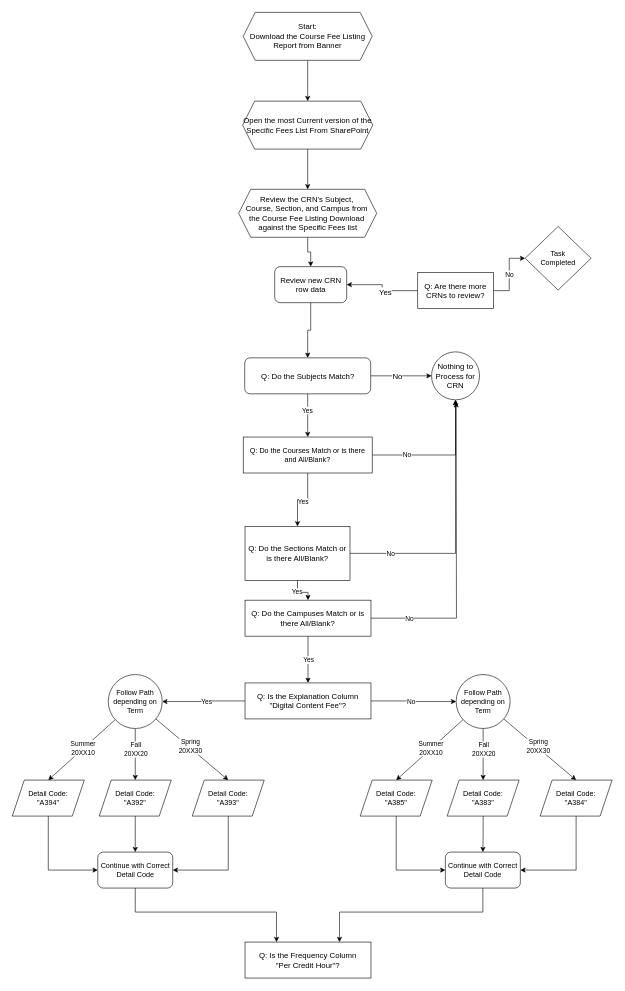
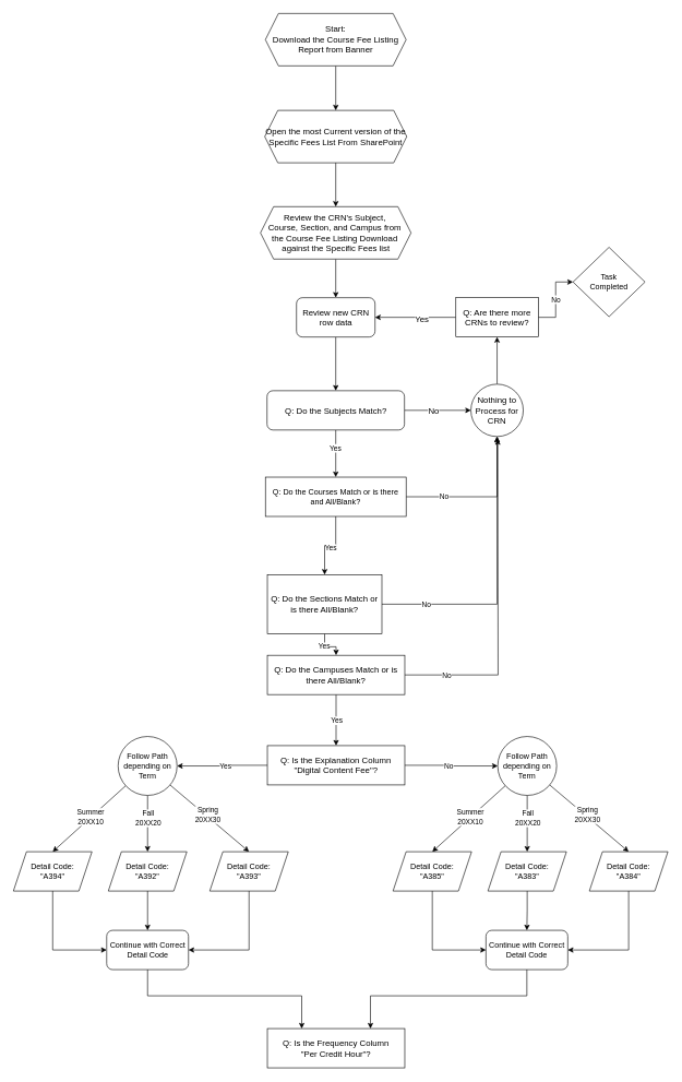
  <mxCell id="0" />
  <mxCell id="1" parent="0" />
  <mxCell id="2" style="edgeStyle=orthogonalEdgeStyle;rounded=0;orthogonalLoop=1;jettySize=auto;html=1;entryX=0;entryY=0.5;entryDx=0;entryDy=0;fontSize=13;" edge="1" parent="1" source="6" target="16"><mxGeometry relative="1" as="geometry" /></mxCell>
  <mxCell id="3" value="No" style="edgeLabel;html=1;align=center;verticalAlign=middle;resizable=0;points=[];fontSize=13;" vertex="1" connectable="0" parent="2"><mxGeometry x="-0.14" y="1" relative="1" as="geometry"><mxPoint as="offset" /></mxGeometry></mxCell>
  <mxCell id="4" style="edgeStyle=orthogonalEdgeStyle;rounded=0;orthogonalLoop=1;jettySize=auto;html=1;entryX=0.5;entryY=0;entryDx=0;entryDy=0;" edge="1" parent="1" source="6" target="26"><mxGeometry relative="1" as="geometry" /></mxCell>
  <mxCell id="5" value="Yes" style="edgeLabel;html=1;align=center;verticalAlign=middle;resizable=0;points=[];" vertex="1" connectable="0" parent="4"><mxGeometry x="-0.259" y="2" relative="1" as="geometry"><mxPoint x="-3" as="offset" /></mxGeometry></mxCell>
  <mxCell id="6" value="Q: Do the Subjects Match?" style="whiteSpace=wrap;html=1;fontSize=13;rounded=1;" parent="1" vertex="1"><mxGeometry x="407.5" y="596" width="210" height="60" as="geometry" /></mxCell>
  <mxCell id="7" style="edgeStyle=orthogonalEdgeStyle;rounded=0;orthogonalLoop=1;jettySize=auto;html=1;entryX=0.5;entryY=0;entryDx=0;entryDy=0;fontSize=13;" parent="1" source="8" target="10" edge="1"><mxGeometry relative="1" as="geometry" /></mxCell>
  <mxCell id="8" value="Start:&lt;div&gt;Download the Course Fee Listing Report from Banner&lt;/div&gt;" style="shape=hexagon;perimeter=hexagonPerimeter2;whiteSpace=wrap;html=1;fixedSize=1;fontSize=13;" parent="1" vertex="1"><mxGeometry x="405" width="215" height="80" as="geometry" y="20" /></mxCell>
  <mxCell id="9" style="edgeStyle=orthogonalEdgeStyle;rounded=0;orthogonalLoop=1;jettySize=auto;html=1;entryX=0.5;entryY=0;entryDx=0;entryDy=0;fontSize=13;" parent="1" source="10" target="12" edge="1"><mxGeometry relative="1" as="geometry" /></mxCell>
  <mxCell id="10" value="Open the most Current version of the Specific Fees List From SharePoint" style="shape=hexagon;perimeter=hexagonPerimeter2;whiteSpace=wrap;html=1;fixedSize=1;fontSize=13;" parent="1" vertex="1"><mxGeometry x="404" y="168" width="217" height="80" as="geometry" /></mxCell>
  <mxCell id="11" style="edgeStyle=orthogonalEdgeStyle;rounded=0;orthogonalLoop=1;jettySize=auto;html=1;entryX=0.5;entryY=0;entryDx=0;entryDy=0;fontSize=13;" edge="1" parent="1" source="12" target="14"><mxGeometry relative="1" as="geometry" /></mxCell>
  <mxCell id="12" value="Review the CRN's Subject,&amp;nbsp;&lt;div&gt;Course, Section, and Campus from&amp;nbsp;&lt;/div&gt;&lt;div&gt;the Course Fee Listing Download&amp;nbsp;&lt;/div&gt;&lt;div&gt;against the Specific Fees list&lt;/div&gt;" style="shape=hexagon;perimeter=hexagonPerimeter2;whiteSpace=wrap;html=1;fixedSize=1;fontSize=13;" parent="1" vertex="1"><mxGeometry x="397.5" y="315" width="230" height="80" as="geometry" /></mxCell>
  <mxCell id="13" style="edgeStyle=orthogonalEdgeStyle;rounded=0;orthogonalLoop=1;jettySize=auto;html=1;entryX=0.5;entryY=0;entryDx=0;entryDy=0;fontSize=13;" edge="1" parent="1" source="14" target="6"><mxGeometry relative="1" as="geometry" /></mxCell>
- <mxCell id="14" value="Review new CRN&lt;div&gt;row data&lt;/div&gt;" style="rounded=1;whiteSpace=wrap;html=1;fontSize=13;" vertex="1" parent="1"><mxGeometry x="457.5" y="444" width="120" height="60" as="geometry" /></mxCell>
+ <mxCell id="14" value="Review new CRN&lt;div&gt;row data&lt;/div&gt;" style="rounded=1;whiteSpace=wrap;html=1;fontSize=13;" vertex="1" parent="1"><mxGeometry x="452.5" y="454" width="120" height="60" as="geometry" /></mxCell>
+ <mxCell id="15" style="edgeStyle=orthogonalEdgeStyle;rounded=0;orthogonalLoop=1;jettySize=auto;html=1;entryX=0.5;entryY=1;entryDx=0;entryDy=0;fontSize=13;" edge="1" parent="1" source="16" target="20"><mxGeometry relative="1" as="geometry" /></mxCell>
  <mxCell id="16" value="Nothing to Process for CRN" style="ellipse;whiteSpace=wrap;html=1;aspect=fixed;fontSize=13;" vertex="1" parent="1"><mxGeometry x="719" y="586" width="80" height="80" as="geometry" /></mxCell>
  <mxCell id="17" style="edgeStyle=orthogonalEdgeStyle;rounded=0;orthogonalLoop=1;jettySize=auto;html=1;entryX=1;entryY=0.5;entryDx=0;entryDy=0;fontSize=13;" edge="1" parent="1" source="20" target="14"><mxGeometry relative="1" as="geometry" /></mxCell>
  <mxCell id="18" value="Yes" style="edgeLabel;html=1;align=center;verticalAlign=middle;resizable=0;points=[];fontSize=13;" vertex="1" connectable="0" parent="17"><mxGeometry x="-0.139" y="5" relative="1" as="geometry"><mxPoint y="-4" as="offset" /></mxGeometry></mxCell>
  <mxCell id="19" value="No" style="edgeStyle=orthogonalEdgeStyle;rounded=0;orthogonalLoop=1;jettySize=auto;html=1;" edge="1" parent="1" source="20" target="21"><mxGeometry relative="1" as="geometry"><mxPoint x="950" y="484" as="targetPoint" /></mxGeometry></mxCell>
  <mxCell id="20" value="Q: Are there more CRNs to review?" style="rounded=0;whiteSpace=wrap;html=1;fontSize=13;" vertex="1" parent="1"><mxGeometry x="696" y="454" width="126" height="60" as="geometry" /></mxCell>
  <mxCell id="21" value="Task&lt;div&gt;Completed&lt;/div&gt;" style="rhombus;whiteSpace=wrap;html=1;" vertex="1" parent="1"><mxGeometry x="875" y="377" width="110" height="106" as="geometry" /></mxCell>
  <mxCell id="22" style="edgeStyle=orthogonalEdgeStyle;rounded=0;orthogonalLoop=1;jettySize=auto;html=1;entryX=0.5;entryY=0;entryDx=0;entryDy=0;" edge="1" parent="1" source="26" target="31"><mxGeometry relative="1" as="geometry" /></mxCell>
  <mxCell id="23" value="Yes" style="edgeLabel;html=1;align=center;verticalAlign=middle;resizable=0;points=[];" vertex="1" connectable="0" parent="22"><mxGeometry x="-0.076" y="4" relative="1" as="geometry"><mxPoint x="-4" as="offset" /></mxGeometry></mxCell>
  <mxCell id="24" style="edgeStyle=orthogonalEdgeStyle;rounded=0;orthogonalLoop=1;jettySize=auto;html=1;entryX=0.5;entryY=1;entryDx=0;entryDy=0;" edge="1" parent="1" source="26" target="16"><mxGeometry relative="1" as="geometry" /></mxCell>
  <mxCell id="25" value="No" style="edgeLabel;html=1;align=center;verticalAlign=middle;resizable=0;points=[];" vertex="1" connectable="0" parent="24"><mxGeometry x="-0.283" y="2" relative="1" as="geometry"><mxPoint x="-26" as="offset" /></mxGeometry></mxCell>
  <mxCell id="26" value="Q: Do the Courses Match or is there and All/Blank?" style="rounded=0;whiteSpace=wrap;html=1;" vertex="1" parent="1"><mxGeometry x="405" y="728" width="215" height="60" as="geometry" /></mxCell>
  <mxCell id="27" style="edgeStyle=orthogonalEdgeStyle;rounded=0;orthogonalLoop=1;jettySize=auto;html=1;entryX=0.5;entryY=1;entryDx=0;entryDy=0;" edge="1" parent="1" source="31" target="16"><mxGeometry relative="1" as="geometry" /></mxCell>
  <mxCell id="28" value="No" style="edgeLabel;html=1;align=center;verticalAlign=middle;resizable=0;points=[];" vertex="1" connectable="0" parent="27"><mxGeometry x="-0.787" y="-1" relative="1" as="geometry"><mxPoint x="21" y="-1" as="offset" /></mxGeometry></mxCell>
  <mxCell id="29" style="edgeStyle=orthogonalEdgeStyle;rounded=0;orthogonalLoop=1;jettySize=auto;html=1;entryX=0.5;entryY=0;entryDx=0;entryDy=0;" edge="1" parent="1" source="31" target="36"><mxGeometry relative="1" as="geometry" /></mxCell>
  <mxCell id="30" value="Yes" style="edgeLabel;html=1;align=center;verticalAlign=middle;resizable=0;points=[];" vertex="1" connectable="0" parent="29"><mxGeometry x="-0.238" y="-1" relative="1" as="geometry"><mxPoint as="offset" /></mxGeometry></mxCell>
  <mxCell id="31" value="Q: Do the Sections Match or is there All/Blank?" style="rounded=0;whiteSpace=wrap;html=1;fontSize=13;" vertex="1" parent="1"><mxGeometry x="408" y="877" width="175" height="90" as="geometry" /></mxCell>
  <mxCell id="32" style="edgeStyle=orthogonalEdgeStyle;rounded=0;orthogonalLoop=1;jettySize=auto;html=1;" edge="1" parent="1" source="36"><mxGeometry relative="1" as="geometry"><mxPoint x="760" y="670" as="targetPoint" /></mxGeometry></mxCell>
  <mxCell id="33" value="No" style="edgeLabel;html=1;align=center;verticalAlign=middle;resizable=0;points=[];" vertex="1" connectable="0" parent="32"><mxGeometry x="-0.749" y="-3" relative="1" as="geometry"><mxPoint y="-3" as="offset" /></mxGeometry></mxCell>
  <mxCell id="34" style="edgeStyle=orthogonalEdgeStyle;rounded=0;orthogonalLoop=1;jettySize=auto;html=1;entryX=0.5;entryY=0;entryDx=0;entryDy=0;" edge="1" parent="1" source="36" target="41"><mxGeometry relative="1" as="geometry" /></mxCell>
  <mxCell id="35" value="Yes" style="edgeLabel;html=1;align=center;verticalAlign=middle;resizable=0;points=[];" vertex="1" connectable="0" parent="34"><mxGeometry x="0.009" y="3" relative="1" as="geometry"><mxPoint x="-3" as="offset" /></mxGeometry></mxCell>
  <mxCell id="36" value="Q: Do the Campuses Match or is there All/Blank?" style="rounded=0;whiteSpace=wrap;html=1;fontSize=13;" vertex="1" parent="1"><mxGeometry x="408" y="1000" width="210" height="60" as="geometry" /></mxCell>
  <mxCell id="37" style="edgeStyle=orthogonalEdgeStyle;rounded=0;orthogonalLoop=1;jettySize=auto;html=1;entryX=1;entryY=0.5;entryDx=0;entryDy=0;" edge="1" parent="1" source="41" target="48"><mxGeometry relative="1" as="geometry" /></mxCell>
  <mxCell id="38" value="Yes" style="edgeLabel;html=1;align=center;verticalAlign=middle;resizable=0;points=[];" vertex="1" connectable="0" parent="37"><mxGeometry x="-0.074" y="7" relative="1" as="geometry"><mxPoint x="-1" y="-6" as="offset" /></mxGeometry></mxCell>
  <mxCell id="39" style="edgeStyle=orthogonalEdgeStyle;rounded=0;orthogonalLoop=1;jettySize=auto;html=1;entryX=0;entryY=0.5;entryDx=0;entryDy=0;" edge="1" parent="1" source="41" target="61"><mxGeometry relative="1" as="geometry"><mxPoint x="710" y="1169" as="targetPoint" /></mxGeometry></mxCell>
  <mxCell id="40" value="No" style="edgeLabel;html=1;align=center;verticalAlign=middle;resizable=0;points=[];" vertex="1" connectable="0" parent="39"><mxGeometry x="-0.082" y="-4" relative="1" as="geometry"><mxPoint y="-3" as="offset" /></mxGeometry></mxCell>
  <mxCell id="41" value="Q: Is the Explanation Column&lt;div&gt;&quot;Digital Content Fee&quot;?&lt;/div&gt;" style="rounded=0;whiteSpace=wrap;html=1;fontSize=13;" vertex="1" parent="1"><mxGeometry x="408" y="1138" width="210" height="60" as="geometry" /></mxCell>
  <mxCell id="42" style="rounded=0;orthogonalLoop=1;jettySize=auto;html=1;entryX=0.5;entryY=0;entryDx=0;entryDy=0;" edge="1" parent="1" source="48" target="50"><mxGeometry relative="1" as="geometry" /></mxCell>
  <mxCell id="43" value="Summer&lt;div&gt;20XX10&lt;/div&gt;" style="edgeLabel;html=1;align=center;verticalAlign=middle;resizable=0;points=[];" vertex="1" connectable="0" parent="42"><mxGeometry x="0.215" relative="1" as="geometry"><mxPoint x="13" y="-14" as="offset" /></mxGeometry></mxCell>
  <mxCell id="44" style="rounded=0;orthogonalLoop=1;jettySize=auto;html=1;entryX=0.5;entryY=0;entryDx=0;entryDy=0;" edge="1" parent="1" source="48" target="54"><mxGeometry relative="1" as="geometry" /></mxCell>
  <mxCell id="45" value="Spring&lt;div&gt;20XX30&lt;/div&gt;" style="edgeLabel;html=1;align=center;verticalAlign=middle;resizable=0;points=[];" vertex="1" connectable="0" parent="44"><mxGeometry x="-0.189" y="4" relative="1" as="geometry"><mxPoint x="6" y="7" as="offset" /></mxGeometry></mxCell>
  <mxCell id="46" style="edgeStyle=orthogonalEdgeStyle;rounded=0;orthogonalLoop=1;jettySize=auto;html=1;entryX=0.5;entryY=0;entryDx=0;entryDy=0;" edge="1" parent="1" source="48" target="52"><mxGeometry relative="1" as="geometry" /></mxCell>
  <mxCell id="47" value="Fall&lt;div&gt;20XX20&lt;/div&gt;" style="edgeLabel;html=1;align=center;verticalAlign=middle;resizable=0;points=[];" vertex="1" connectable="0" parent="46"><mxGeometry x="-0.101" relative="1" as="geometry"><mxPoint y="-5" as="offset" /></mxGeometry></mxCell>
  <mxCell id="48" value="Follow Path depending on Term" style="ellipse;whiteSpace=wrap;html=1;aspect=fixed;" vertex="1" parent="1"><mxGeometry x="180" y="1124" width="90" height="90" as="geometry" /></mxCell>
  <mxCell id="49" style="edgeStyle=orthogonalEdgeStyle;rounded=0;orthogonalLoop=1;jettySize=auto;html=1;entryX=0;entryY=0.5;entryDx=0;entryDy=0;" edge="1" parent="1" source="50" target="69"><mxGeometry relative="1" as="geometry"><Array as="points"><mxPoint y="1450" x="80" /></Array></mxGeometry></mxCell>
  <mxCell id="50" value="Detail Code:&lt;div&gt;&quot;A394&quot;&lt;/div&gt;" style="shape=parallelogram;perimeter=parallelogramPerimeter;whiteSpace=wrap;html=1;fixedSize=1;" vertex="1" parent="1"><mxGeometry x="20" y="1300" width="120" height="60" as="geometry" /></mxCell>
  <mxCell id="51" style="edgeStyle=orthogonalEdgeStyle;rounded=0;orthogonalLoop=1;jettySize=auto;html=1;entryX=0.5;entryY=0;entryDx=0;entryDy=0;" edge="1" parent="1" source="52" target="69"><mxGeometry relative="1" as="geometry" /></mxCell>
  <mxCell id="52" value="Detail Code:&lt;div&gt;&quot;A392&quot;&lt;/div&gt;" style="shape=parallelogram;perimeter=parallelogramPerimeter;whiteSpace=wrap;html=1;fixedSize=1;" vertex="1" parent="1"><mxGeometry x="165" y="1300" width="120" height="60" as="geometry" /></mxCell>
  <mxCell id="53" style="edgeStyle=orthogonalEdgeStyle;rounded=0;orthogonalLoop=1;jettySize=auto;html=1;entryX=1;entryY=0.5;entryDx=0;entryDy=0;" edge="1" parent="1" source="54" target="69"><mxGeometry relative="1" as="geometry"><Array as="points"><mxPoint x="380" y="1450" /></Array></mxGeometry></mxCell>
  <mxCell id="54" value="Detail Code:&lt;div&gt;&quot;A393&quot;&lt;/div&gt;" style="shape=parallelogram;perimeter=parallelogramPerimeter;whiteSpace=wrap;html=1;fixedSize=1;" vertex="1" parent="1"><mxGeometry x="320" y="1300" width="120" height="60" as="geometry" /></mxCell>
  <mxCell id="55" style="rounded=0;orthogonalLoop=1;jettySize=auto;html=1;entryX=0.5;entryY=0;entryDx=0;entryDy=0;" edge="1" parent="1" source="61" target="63"><mxGeometry relative="1" as="geometry" /></mxCell>
  <mxCell id="56" value="Summer&lt;div&gt;20XX10&lt;/div&gt;" style="edgeLabel;html=1;align=center;verticalAlign=middle;resizable=0;points=[];" vertex="1" connectable="0" parent="55"><mxGeometry x="0.215" relative="1" as="geometry"><mxPoint x="13" y="-14" as="offset" /></mxGeometry></mxCell>
  <mxCell id="57" style="rounded=0;orthogonalLoop=1;jettySize=auto;html=1;entryX=0.5;entryY=0;entryDx=0;entryDy=0;" edge="1" parent="1" source="61" target="67"><mxGeometry relative="1" as="geometry" /></mxCell>
  <mxCell id="58" value="Spring&lt;div&gt;20XX30&lt;/div&gt;" style="edgeLabel;html=1;align=center;verticalAlign=middle;resizable=0;points=[];" vertex="1" connectable="0" parent="57"><mxGeometry x="-0.189" y="4" relative="1" as="geometry"><mxPoint x="6" y="7" as="offset" /></mxGeometry></mxCell>
  <mxCell id="59" style="edgeStyle=orthogonalEdgeStyle;rounded=0;orthogonalLoop=1;jettySize=auto;html=1;entryX=0.5;entryY=0;entryDx=0;entryDy=0;" edge="1" parent="1" source="61" target="65"><mxGeometry relative="1" as="geometry" /></mxCell>
  <mxCell id="60" value="Fall&lt;div&gt;20XX20&lt;/div&gt;" style="edgeLabel;html=1;align=center;verticalAlign=middle;resizable=0;points=[];" vertex="1" connectable="0" parent="59"><mxGeometry x="-0.101" relative="1" as="geometry"><mxPoint y="-5" as="offset" /></mxGeometry></mxCell>
  <mxCell id="61" value="Follow Path depending on Term" style="ellipse;whiteSpace=wrap;html=1;aspect=fixed;" vertex="1" parent="1"><mxGeometry x="760" y="1124" width="90" height="90" as="geometry" /></mxCell>
  <mxCell id="62" style="edgeStyle=orthogonalEdgeStyle;rounded=0;orthogonalLoop=1;jettySize=auto;html=1;entryX=0;entryY=0.5;entryDx=0;entryDy=0;" edge="1" parent="1" source="63" target="71"><mxGeometry relative="1" as="geometry"><Array as="points"><mxPoint x="660" y="1450" /></Array></mxGeometry></mxCell>
  <mxCell id="63" value="Detail Code:&lt;div&gt;&quot;A385&quot;&lt;/div&gt;" style="shape=parallelogram;perimeter=parallelogramPerimeter;whiteSpace=wrap;html=1;fixedSize=1;" vertex="1" parent="1"><mxGeometry x="600" y="1300" width="120" height="60" as="geometry" /></mxCell>
  <mxCell id="64" style="edgeStyle=orthogonalEdgeStyle;rounded=0;orthogonalLoop=1;jettySize=auto;html=1;entryX=0.5;entryY=0;entryDx=0;entryDy=0;" edge="1" parent="1" source="65" target="71"><mxGeometry relative="1" as="geometry" /></mxCell>
  <mxCell id="65" value="Detail Code:&lt;div&gt;&quot;A383&quot;&lt;/div&gt;" style="shape=parallelogram;perimeter=parallelogramPerimeter;whiteSpace=wrap;html=1;fixedSize=1;" vertex="1" parent="1"><mxGeometry x="745" y="1300" width="120" height="60" as="geometry" /></mxCell>
  <mxCell id="66" style="edgeStyle=orthogonalEdgeStyle;rounded=0;orthogonalLoop=1;jettySize=auto;html=1;entryX=1;entryY=0.5;entryDx=0;entryDy=0;" edge="1" parent="1" source="67" target="71"><mxGeometry relative="1" as="geometry"><Array as="points"><mxPoint x="960" y="1450" /></Array></mxGeometry></mxCell>
  <mxCell id="67" value="Detail Code:&lt;div&gt;&quot;A384&quot;&lt;/div&gt;" style="shape=parallelogram;perimeter=parallelogramPerimeter;whiteSpace=wrap;html=1;fixedSize=1;" vertex="1" parent="1"><mxGeometry x="900" y="1300" width="120" height="60" as="geometry" /></mxCell>
  <mxCell id="68" style="edgeStyle=orthogonalEdgeStyle;rounded=0;orthogonalLoop=1;jettySize=auto;html=1;entryX=0.25;entryY=0;entryDx=0;entryDy=0;" edge="1" parent="1" source="69" target="72"><mxGeometry relative="1" as="geometry"><Array as="points"><mxPoint x="225" y="1520" /><mxPoint x="461" y="1520" /></Array></mxGeometry></mxCell>
  <mxCell id="69" value="Continue with Correct Detail Code" style="rounded=1;whiteSpace=wrap;html=1;" vertex="1" parent="1"><mxGeometry x="162.5" y="1420" width="125" height="60" as="geometry" /></mxCell>
  <mxCell id="70" style="edgeStyle=orthogonalEdgeStyle;rounded=0;orthogonalLoop=1;jettySize=auto;html=1;entryX=0.75;entryY=0;entryDx=0;entryDy=0;" edge="1" parent="1" source="71" target="72"><mxGeometry relative="1" as="geometry"><Array as="points"><mxPoint x="805" y="1520" /><mxPoint x="566" y="1520" /></Array></mxGeometry></mxCell>
  <mxCell id="71" value="Continue with Correct Detail Code" style="rounded=1;whiteSpace=wrap;html=1;" vertex="1" parent="1"><mxGeometry x="742" y="1420" width="125" height="60" as="geometry" /></mxCell>
  <mxCell id="72" value="Q: Is the Frequency Column&lt;div&gt;&quot;Per Credit Hour&quot;?&lt;/div&gt;" style="rounded=0;whiteSpace=wrap;html=1;fontSize=13;" vertex="1" parent="1"><mxGeometry x="408" y="1570" width="210" height="60" as="geometry" /></mxCell>
